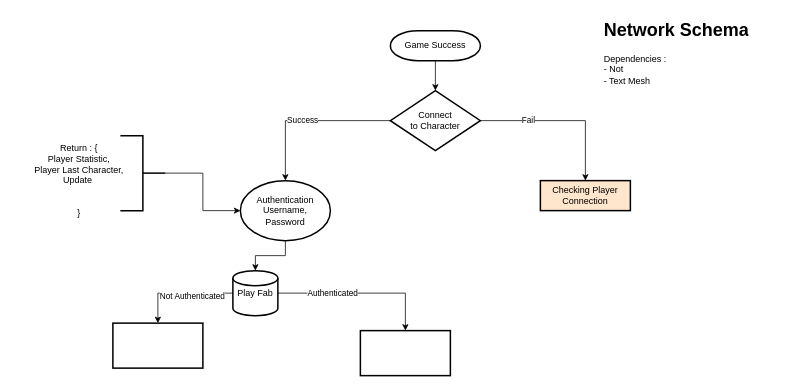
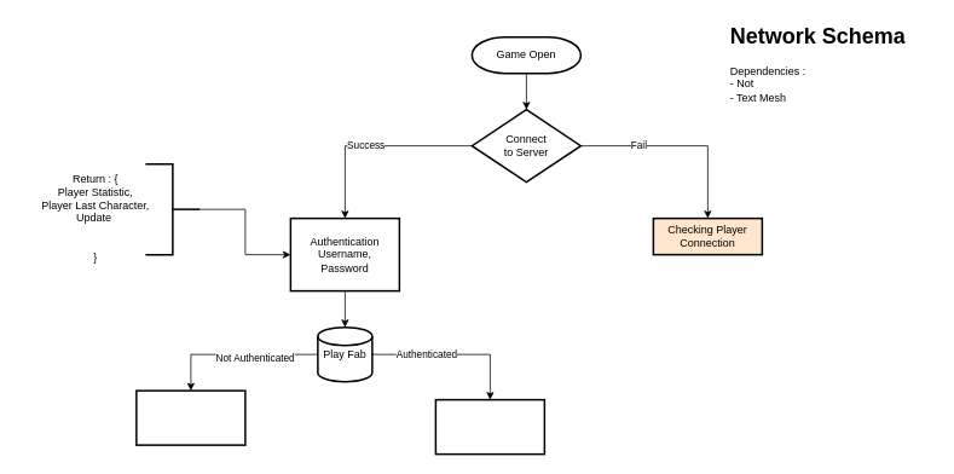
  <mxCell id="0" />
  <mxCell id="1" parent="0" />
  <mxCell id="2" value="&lt;h1&gt;Network Schema&lt;/h1&gt;&lt;div&gt;Dependencies :&amp;nbsp;&lt;/div&gt;&lt;div&gt;- Not&lt;/div&gt;&lt;div&gt;- Text Mesh&lt;/div&gt;" style="text;html=1;strokeColor=none;fillColor=none;spacing=5;spacingTop=-20;whiteSpace=wrap;overflow=hidden;rounded=0;" vertex="1" parent="1"><mxGeometry x="800" y="20" width="230" height="120" as="geometry" /></mxCell>
  <mxCell id="3" value="" style="edgeStyle=orthogonalEdgeStyle;rounded=0;orthogonalLoop=1;jettySize=auto;html=1;" edge="1" parent="1" source="4" target="9"><mxGeometry relative="1" as="geometry"><mxPoint x="580" y="120" as="targetPoint" /></mxGeometry></mxCell>
- <mxCell id="4" value="Game Success" style="strokeWidth=2;html=1;shape=mxgraph.flowchart.terminator;whiteSpace=wrap;" vertex="1" parent="1"><mxGeometry x="520" y="40" width="120" height="40" as="geometry" /></mxCell>
+ <mxCell id="4" value="Game Open" style="strokeWidth=2;html=1;shape=mxgraph.flowchart.terminator;whiteSpace=wrap;" vertex="1" parent="1"><mxGeometry x="520" y="40" width="120" height="40" as="geometry" /></mxCell>
  <mxCell id="5" value="" style="edgeStyle=orthogonalEdgeStyle;rounded=0;orthogonalLoop=1;jettySize=auto;html=1;" edge="1" parent="1" source="9" target="11"><mxGeometry relative="1" as="geometry" /></mxCell>
  <mxCell id="6" value="Success" style="edgeLabel;html=1;align=center;verticalAlign=middle;resizable=0;points=[];" vertex="1" connectable="0" parent="5"><mxGeometry x="0.073" y="-2" relative="1" as="geometry"><mxPoint as="offset" /></mxGeometry></mxCell>
  <mxCell id="7" value="" style="edgeStyle=orthogonalEdgeStyle;rounded=0;orthogonalLoop=1;jettySize=auto;html=1;" edge="1" parent="1" source="9" target="12"><mxGeometry relative="1" as="geometry" /></mxCell>
  <mxCell id="8" value="Fail" style="edgeLabel;html=1;align=center;verticalAlign=middle;resizable=0;points=[];" vertex="1" connectable="0" parent="7"><mxGeometry x="-0.427" y="1" relative="1" as="geometry"><mxPoint as="offset" /></mxGeometry></mxCell>
- <mxCell id="9" value="Connect&lt;br&gt;to Character" style="strokeWidth=2;html=1;shape=mxgraph.flowchart.decision;whiteSpace=wrap;" vertex="1" parent="1"><mxGeometry x="520" y="120" width="120" height="80" as="geometry" /></mxCell>
+ <mxCell id="9" value="Connect&lt;br&gt;to Server" style="strokeWidth=2;html=1;shape=mxgraph.flowchart.decision;whiteSpace=wrap;" vertex="1" parent="1"><mxGeometry x="520" y="120" width="120" height="80" as="geometry" /></mxCell>
  <mxCell id="10" style="edgeStyle=orthogonalEdgeStyle;rounded=0;orthogonalLoop=1;jettySize=auto;html=1;exitX=0.5;exitY=1;exitDx=0;exitDy=0;entryX=0.5;entryY=0;entryDx=0;entryDy=0;entryPerimeter=0;" edge="1" parent="1" source="11" target="17"><mxGeometry relative="1" as="geometry" /></mxCell>
- <mxCell id="11" value="Authentication&lt;br&gt;Username,&lt;br&gt;Password" style="ellipse;whiteSpace=wrap;html=1;strokeWidth=2;" vertex="1" parent="1"><mxGeometry y="240" width="120" height="80" as="geometry" x="320" /></mxCell>
+ <mxCell id="11" value="Authentication&lt;br&gt;Username,&lt;br&gt;Password" style="whiteSpace=wrap;html=1;strokeWidth=2;" vertex="1" parent="1"><mxGeometry y="240" width="120" height="80" as="geometry" x="320" /></mxCell>
  <mxCell id="12" value="Checking Player&lt;br&gt;Connection" style="whiteSpace=wrap;html=1;strokeWidth=2;fillColor=#ffe6cc;" vertex="1" parent="1"><mxGeometry x="720" y="240" width="120" height="40" as="geometry" /></mxCell>
  <mxCell id="13" value="" style="edgeStyle=orthogonalEdgeStyle;rounded=0;orthogonalLoop=1;jettySize=auto;html=1;" edge="1" parent="1" source="17" target="18"><mxGeometry relative="1" as="geometry" /></mxCell>
  <mxCell id="14" value="Not Authenticated" style="edgeLabel;html=1;align=center;verticalAlign=middle;resizable=0;points=[];" vertex="1" connectable="0" parent="13"><mxGeometry x="-0.221" y="3" relative="1" as="geometry"><mxPoint as="offset" /></mxGeometry></mxCell>
  <mxCell id="15" value="" style="edgeStyle=orthogonalEdgeStyle;rounded=0;orthogonalLoop=1;jettySize=auto;html=1;" edge="1" parent="1" source="17" target="19"><mxGeometry relative="1" as="geometry" /></mxCell>
  <mxCell id="16" value="Authenticated" style="edgeLabel;html=1;align=center;verticalAlign=middle;resizable=0;points=[];" vertex="1" connectable="0" parent="15"><mxGeometry x="-0.347" y="1" relative="1" as="geometry"><mxPoint as="offset" /></mxGeometry></mxCell>
- <mxCell id="17" value="Play Fab" style="strokeWidth=2;html=1;shape=mxgraph.flowchart.database;whiteSpace=wrap;" vertex="1" parent="1"><mxGeometry x="310" y="360" width="60" height="60" as="geometry" /></mxCell>
+ <mxCell id="17" value="Play Fab" style="strokeWidth=2;html=1;shape=mxgraph.flowchart.database;whiteSpace=wrap;" vertex="1" parent="1"><mxGeometry x="350" y="360" width="60" height="60" as="geometry" /></mxCell>
  <mxCell id="18" value="" style="whiteSpace=wrap;html=1;strokeWidth=2;" vertex="1" parent="1"><mxGeometry x="150" y="430" width="120" height="60" as="geometry" /></mxCell>
  <mxCell id="19" value="" style="whiteSpace=wrap;html=1;strokeWidth=2;" vertex="1" parent="1"><mxGeometry x="480" y="440" width="120" height="60" as="geometry" /></mxCell>
  <mxCell id="20" value="" style="edgeStyle=orthogonalEdgeStyle;rounded=0;orthogonalLoop=1;jettySize=auto;html=1;" edge="1" parent="1" source="21" target="11"><mxGeometry relative="1" as="geometry" /></mxCell>
  <mxCell id="21" value="" style="strokeWidth=2;html=1;shape=mxgraph.flowchart.annotation_2;align=left;labelPosition=right;pointerEvents=1;rotation=-180;" vertex="1" parent="1"><mxGeometry x="160" y="180" width="60" height="100" as="geometry" /></mxCell>
  <mxCell id="22" value="Return : {&lt;br&gt;Player Statistic,&lt;br&gt;Player Last Character,&lt;br&gt;Update&amp;nbsp;&lt;br&gt;&lt;br&gt;&lt;br&gt;}" style="text;html=1;strokeColor=none;fillColor=none;align=center;verticalAlign=middle;whiteSpace=wrap;rounded=0;" vertex="1" parent="1"><mxGeometry x="20" y="230" width="170" height="20" as="geometry" /></mxCell>
